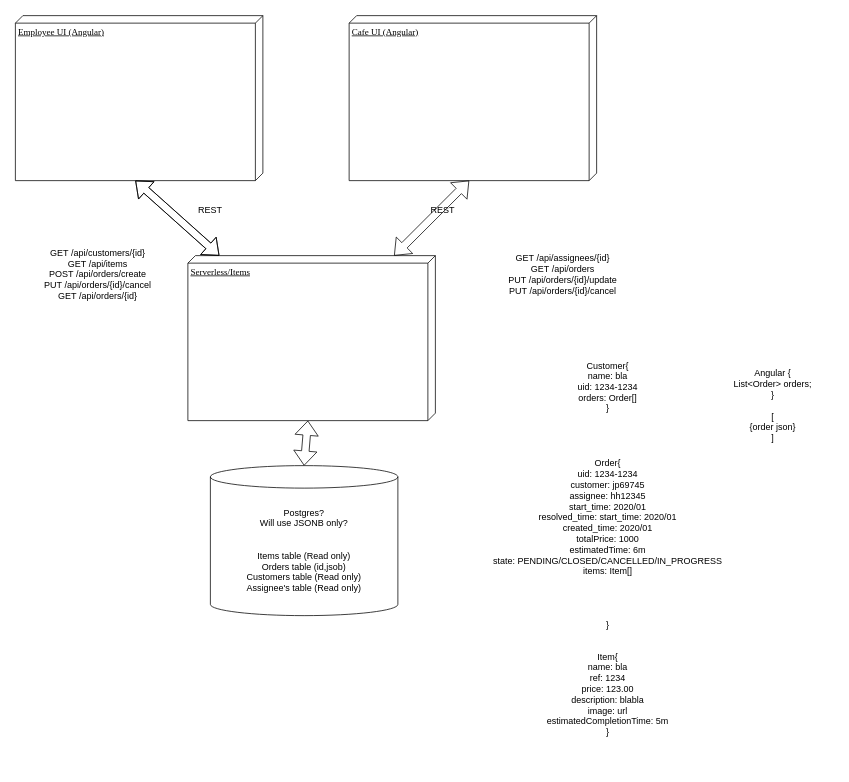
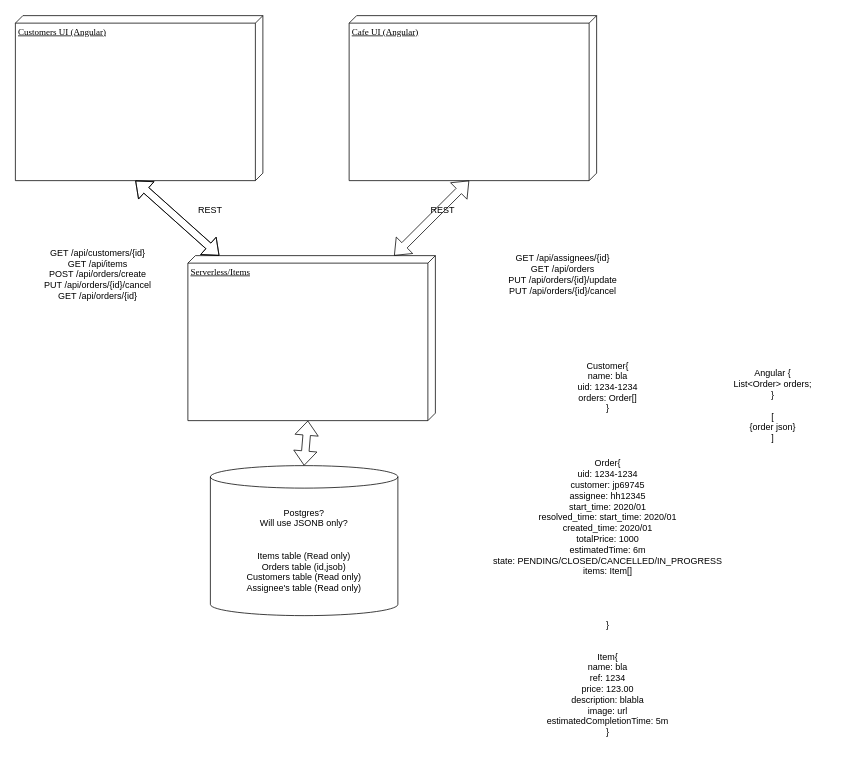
  <mxCell id="0" />
  <mxCell id="1" parent="0" />
- <mxCell id="2" value="Employee UI (Angular) " style="verticalAlign=top;align=left;spacingTop=8;spacingLeft=2;spacingRight=12;shape=cube;size=10;direction=south;fontStyle=4;html=1;rounded=0;shadow=0;comic=0;labelBackgroundColor=none;strokeWidth=1;fontFamily=Verdana;fontSize=12" parent="1" vertex="1"><mxGeometry x="20" y="20" width="330" height="220" as="geometry" /></mxCell>
+ <mxCell id="2" value="Customers UI (Angular) " style="verticalAlign=top;align=left;spacingTop=8;spacingLeft=2;spacingRight=12;shape=cube;size=10;direction=south;fontStyle=4;html=1;rounded=0;shadow=0;comic=0;labelBackgroundColor=none;strokeWidth=1;fontFamily=Verdana;fontSize=12" parent="1" vertex="1"><mxGeometry x="20" y="20" width="330" height="220" as="geometry" /></mxCell>
  <mxCell id="3" value="Cafe UI (Angular)" style="verticalAlign=top;align=left;spacingTop=8;spacingLeft=2;spacingRight=12;shape=cube;size=10;direction=south;fontStyle=4;html=1;rounded=0;shadow=0;comic=0;labelBackgroundColor=none;strokeWidth=1;fontFamily=Verdana;fontSize=12" parent="1" vertex="1"><mxGeometry x="465" y="20" width="330" height="220" as="geometry" /></mxCell>
  <mxCell id="4" value="&lt;div&gt;Angular {&lt;/div&gt;&lt;div&gt;List&amp;lt;Order&amp;gt; orders;&lt;br&gt;&lt;/div&gt;&lt;div&gt;}&lt;/div&gt;&lt;div&gt;&lt;br&gt;&lt;/div&gt;&lt;div&gt;[&lt;/div&gt;&lt;div&gt;{order json}&lt;br&gt;&lt;/div&gt;&lt;div&gt;]&lt;br&gt;&lt;/div&gt;" style="text;html=1;strokeColor=none;fillColor=none;align=center;verticalAlign=middle;whiteSpace=wrap;rounded=0;" parent="1" vertex="1"><mxGeometry x="950" y="490" width="160" height="100" as="geometry" /></mxCell>
  <mxCell id="5" value="&lt;div&gt;Order{&lt;/div&gt;&lt;div&gt;uid: 1234-1234&lt;/div&gt;&lt;div&gt;customer: jp69745&lt;/div&gt;&lt;div&gt;assignee: hh12345&lt;br&gt;&lt;/div&gt;&lt;div&gt;start_time: 2020/01&lt;/div&gt;&lt;div&gt;resolved_time: start_time: 2020/01&lt;/div&gt;&lt;div&gt;created_time: 2020/01&lt;/div&gt;&lt;div&gt;totalPrice: 1000&lt;/div&gt;&lt;div&gt;estimatedTime: 6m&lt;br&gt;&lt;/div&gt;&lt;div&gt;state: PENDING/CLOSED/CANCELLED/IN_PROGRESS&lt;/div&gt;&lt;div&gt;items: Item[]&lt;br&gt;&lt;/div&gt;&lt;div&gt;&lt;br&gt;&lt;/div&gt;&lt;div&gt;&lt;br&gt;&lt;/div&gt;&lt;div&gt;&lt;br&gt;&lt;/div&gt;&lt;div&gt;&lt;br&gt;&lt;/div&gt;&lt;div&gt;}&lt;/div&gt;" style="text;html=1;strokeColor=none;fillColor=none;align=center;verticalAlign=middle;whiteSpace=wrap;rounded=0;" parent="1" vertex="1"><mxGeometry x="520" y="630" width="580" height="190" as="geometry" /></mxCell>
  <mxCell id="6" value="&lt;div&gt;Item{&lt;/div&gt;&lt;div&gt;name: bla&lt;/div&gt;&lt;div&gt;ref: 1234&lt;/div&gt;&lt;div&gt;price: 123.00&lt;/div&gt;&lt;div&gt;description: blabla&lt;/div&gt;&lt;div&gt;image: url&lt;br&gt;&lt;/div&gt;estimatedCompletionTime: 5m&lt;br&gt;&lt;div&gt;}&lt;/div&gt;" style="text;html=1;strokeColor=none;fillColor=none;align=center;verticalAlign=middle;whiteSpace=wrap;rounded=0;" parent="1" vertex="1"><mxGeometry x="520" y="830" width="580" height="190" as="geometry" /></mxCell>
  <mxCell id="7" value="&lt;div&gt;Customer{&lt;/div&gt;&lt;div&gt;name: bla&lt;/div&gt;&lt;div&gt;uid: 1234-1234&lt;br&gt;&lt;/div&gt;orders: Order[]&lt;br&gt;&lt;div&gt;}&lt;/div&gt;" style="text;html=1;strokeColor=none;fillColor=none;align=center;verticalAlign=middle;whiteSpace=wrap;rounded=0;" parent="1" vertex="1"><mxGeometry x="520" y="420" width="580" height="190" as="geometry" /></mxCell>
  <mxCell id="8" value="Serverless/Items" style="verticalAlign=top;align=left;spacingTop=8;spacingLeft=2;spacingRight=12;shape=cube;size=10;direction=south;fontStyle=4;html=1;rounded=0;shadow=0;comic=0;labelBackgroundColor=none;strokeWidth=1;fontFamily=Verdana;fontSize=12" parent="1" vertex="1"><mxGeometry x="250" y="340" width="330" height="220" as="geometry" /></mxCell>
  <mxCell id="9" value="&lt;div&gt;Postgres?&lt;/div&gt;&lt;div&gt;Will use JSONB only?&lt;br&gt;&lt;/div&gt;&lt;div&gt;&lt;br&gt;&lt;/div&gt;&lt;div&gt;&lt;br&gt;&lt;/div&gt;&lt;div&gt;Items table (Read only)&lt;br&gt;&lt;/div&gt;&lt;div&gt;Orders table (id,jsob)&lt;br&gt;&lt;/div&gt;&lt;div&gt;Customers table (Read only)&lt;/div&gt;&lt;div&gt;Assignee's table (Read only)&lt;/div&gt;" style="shape=cylinder3;whiteSpace=wrap;html=1;boundedLbl=1;backgroundOutline=1;size=15;" parent="1" vertex="1"><mxGeometry x="280" y="620" width="250" height="200" as="geometry" /></mxCell>
  <mxCell id="10" value="" style="shape=flexArrow;endArrow=classic;startArrow=classic;html=1;entryX=0;entryY=0;entryDx=220;entryDy=170;entryPerimeter=0;exitX=0.5;exitY=0;exitDx=0;exitDy=0;exitPerimeter=0;" parent="1" source="9" target="8" edge="1"><mxGeometry width="50" height="50" relative="1" as="geometry"><mxPoint x="250" y="590" as="sourcePoint" /><mxPoint x="300" y="540" as="targetPoint" /></mxGeometry></mxCell>
  <mxCell id="11" value="" style="shape=flexArrow;endArrow=classic;startArrow=classic;html=1;entryX=0;entryY=0;entryDx=220;entryDy=170;entryPerimeter=0;" parent="1" source="8" target="2" edge="1"><mxGeometry width="50" height="50" relative="1" as="geometry"><mxPoint x="110" y="330" as="sourcePoint" /><mxPoint x="160" y="280" as="targetPoint" /></mxGeometry></mxCell>
  <mxCell id="12" value="REST" style="text;html=1;strokeColor=none;fillColor=none;align=center;verticalAlign=middle;whiteSpace=wrap;rounded=0;" parent="1" vertex="1"><mxGeometry x="260" y="270" width="40" height="20" as="geometry" /></mxCell>
  <mxCell id="13" value="REST" style="text;html=1;strokeColor=none;fillColor=none;align=center;verticalAlign=middle;whiteSpace=wrap;rounded=0;" parent="1" vertex="1"><mxGeometry x="570" y="270" width="40" height="20" as="geometry" /></mxCell>
  <mxCell id="14" value="" style="shape=flexArrow;endArrow=classic;startArrow=classic;html=1;entryX=0;entryY=0;entryDx=220;entryDy=170;entryPerimeter=0;" parent="1" edge="1"><mxGeometry width="50" height="50" relative="1" as="geometry"><mxPoint x="291.905" y="340" as="sourcePoint" /><mxPoint x="180" y="240" as="targetPoint" /></mxGeometry></mxCell>
  <mxCell id="15" value="" style="shape=flexArrow;endArrow=classic;startArrow=classic;html=1;entryX=0;entryY=0;entryDx=220;entryDy=170;entryPerimeter=0;" parent="1" source="8" target="3" edge="1"><mxGeometry width="50" height="50" relative="1" as="geometry"><mxPoint x="470" y="350" as="sourcePoint" /><mxPoint x="520" y="300" as="targetPoint" /></mxGeometry></mxCell>
  <mxCell id="16" value="&lt;div&gt;GET /api/customers/{id}&lt;/div&gt;&lt;div&gt;GET /api/items&lt;/div&gt;&lt;div&gt;POST /api/orders/create&lt;/div&gt;&lt;div&gt;PUT /api/orders/{id}/cancel&lt;/div&gt;&lt;div&gt;GET /api/orders/{id}&lt;/div&gt;" style="text;html=1;strokeColor=none;fillColor=none;align=center;verticalAlign=middle;whiteSpace=wrap;rounded=0;" parent="1" vertex="1"><mxGeometry x="20" y="290" width="220" height="150" as="geometry" /></mxCell>
  <mxCell id="17" value="&lt;div&gt;GET /api/assignees/{id}&lt;/div&gt;&lt;div&gt;GET /api/orders&lt;/div&gt;&lt;div&gt;PUT /api/orders/{id}/update&lt;/div&gt;&lt;div&gt;PUT /api/orders/{id}/cancel&lt;/div&gt;" style="text;html=1;strokeColor=none;fillColor=none;align=center;verticalAlign=middle;whiteSpace=wrap;rounded=0;" parent="1" vertex="1"><mxGeometry x="640" y="290" width="220" height="150" as="geometry" /></mxCell>
